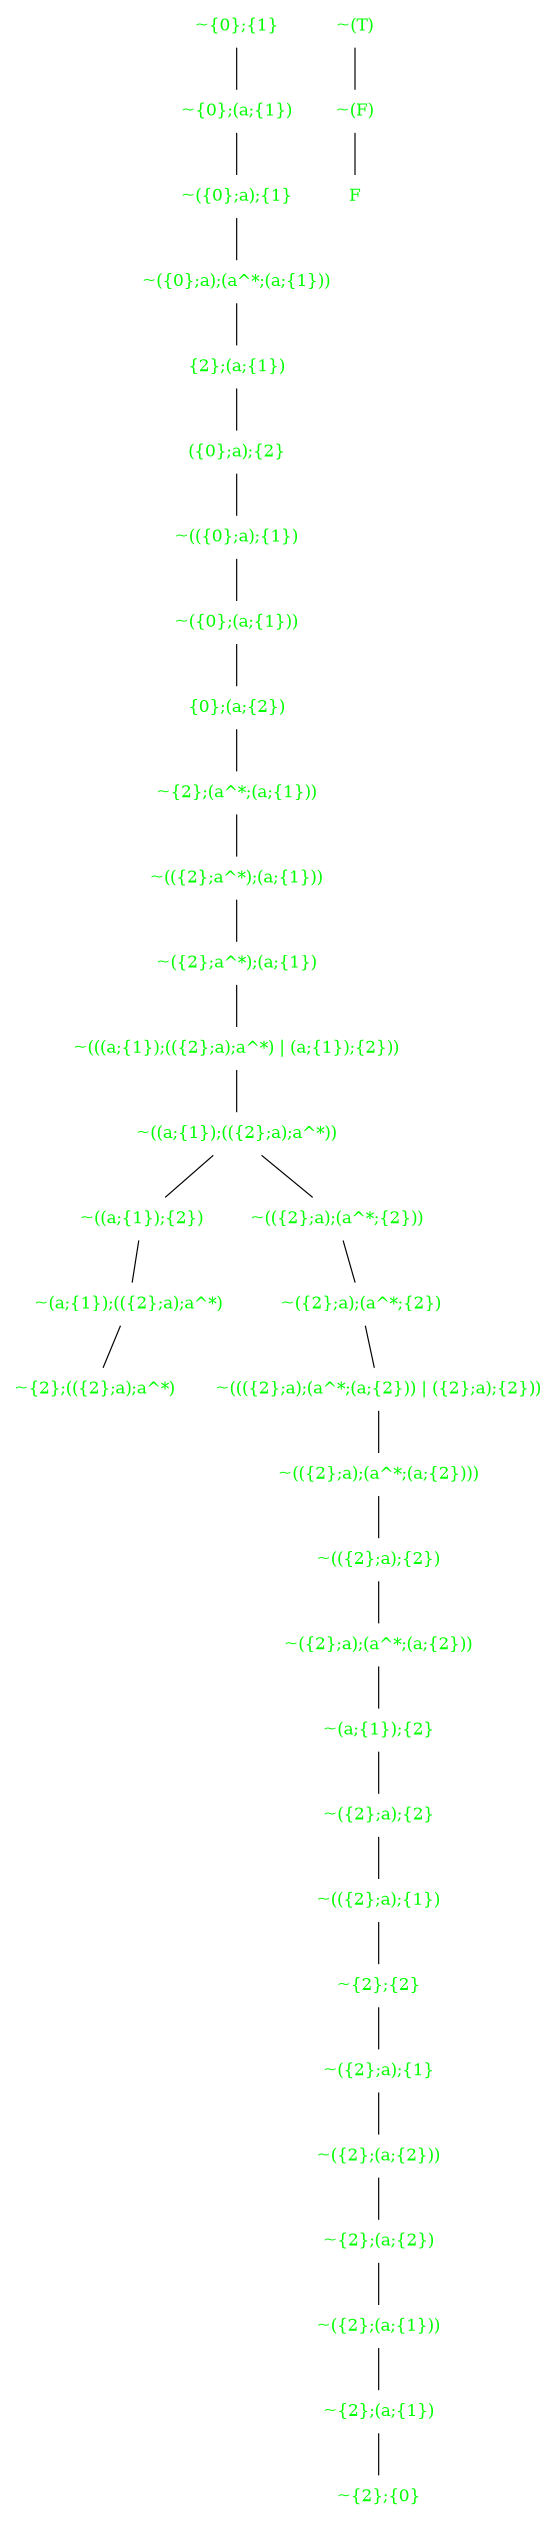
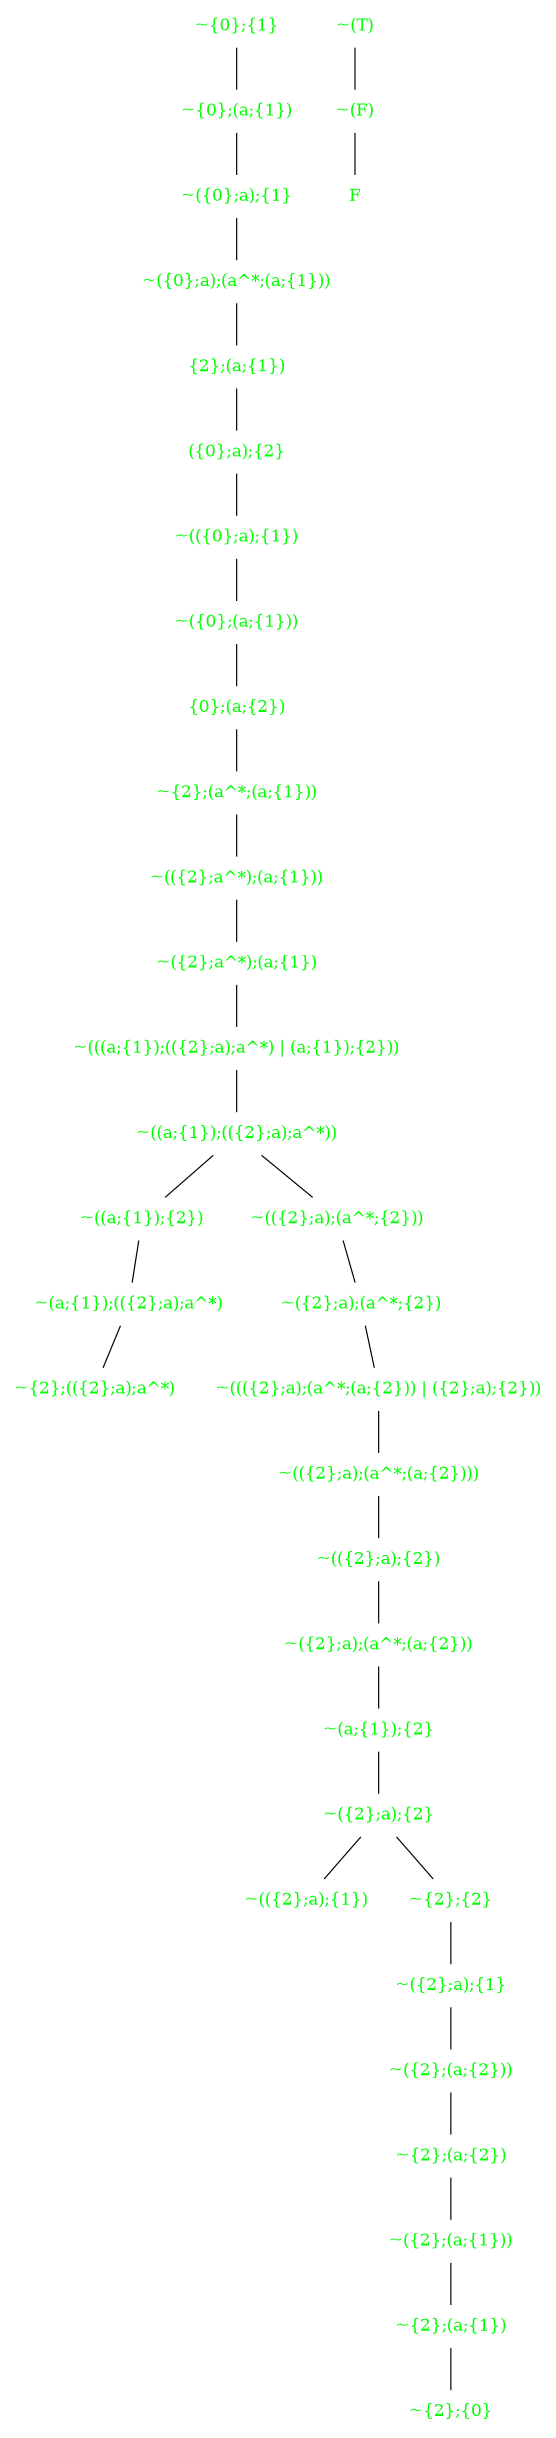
  graph {
    fontname="DejaVu Serif"
    node [fontcolor=green fontname="DejaVu Serif" shape=plaintext]
    edge [fontname="DejaVu Serif"]
    n1 [label="~{0};{1}"]
    n2 [label="~{0};(a;{1})"]
    n3 [label="~({0};a);{1}"]
    n4 [label="~({0};a);(a^*;(a;{1}))"]
    n5 [label="{2};(a;{1})"]
    n6 [label="({0};a);{2}"]
    n7 [label="~(({0};a);{1})"]
    n8 [label="~({0};(a;{1}))"]
    n9 [label="{0};(a;{2})"]
    n10 [label="~{2};(a^*;(a;{1}))"]
    n11 [label="~(({2};a^*);(a;{1}))"]
    n12 [label="~({2};a^*);(a;{1})"]
    n13 [label="~(((a;{1});(({2};a);a^*) | (a;{1});{2}))"]
    n14 [label="~((a;{1});(({2};a);a^*))"]
    n15 [label="~((a;{1});{2})"]
    n16 [label="~(({2};a);(a^*;{2}))"]
    n17 [label="~(a;{1});(({2};a);a^*)"]
    n18 [label="~{2};(({2};a);a^*)"]
    n19 [label="~({2};a);(a^*;{2})"]
    n20 [label="~((({2};a);(a^*;(a;{2})) | ({2};a);{2}))"]
    n21 [label="~(({2};a);(a^*;(a;{2})))"]
    n22 [label="~(({2};a);{2})"]
    n23 [label="~({2};a);(a^*;(a;{2}))"]
    n24 [label="~(a;{1});{2}"]
    n25 [label="~({2};a);{2}"]
    n26 [label="~(({2};a);{1})"]
    n27 [label="~{2};{2}"]
    n28 [label="~({2};a);{1}"]
    n29 [label="~({2};(a;{2}))"]
    n30 [label="~{2};(a;{2})"]
    n31 [label="~({2};(a;{1}))"]
    n32 [label="~{2};(a;{1})"]
    n33 [label="~{2};{0}"]
    n34 [label="~(T)"]
    n35 [label="~(F)"]
    n36 [label=F]
    n1 -- n2
    n2 -- n3
    n3 -- n4
    n4 -- n5
    n5 -- n6
    n6 -- n7
    n7 -- n8
    n8 -- n9
    n9 -- n10
    n10 -- n11
    n11 -- n12
    n12 -- n13
    n13 -- n14
    n14 -- n15
    n14 -- n16
    n15 -- n17
    n16 -- n19
    n17 -- n18
    n19 -- n20
    n20 -- n21
    n21 -- n22
    n22 -- n23
    n23 -- n24
    n24 -- n25
    n25 -- n26
-   n26 -- n27
+   n25 -- n27
    n27 -- n28
    n28 -- n29
    n29 -- n30
    n30 -- n31
    n31 -- n32
    n32 -- n33
    n34 -- n35
    n35 -- n36
  }
